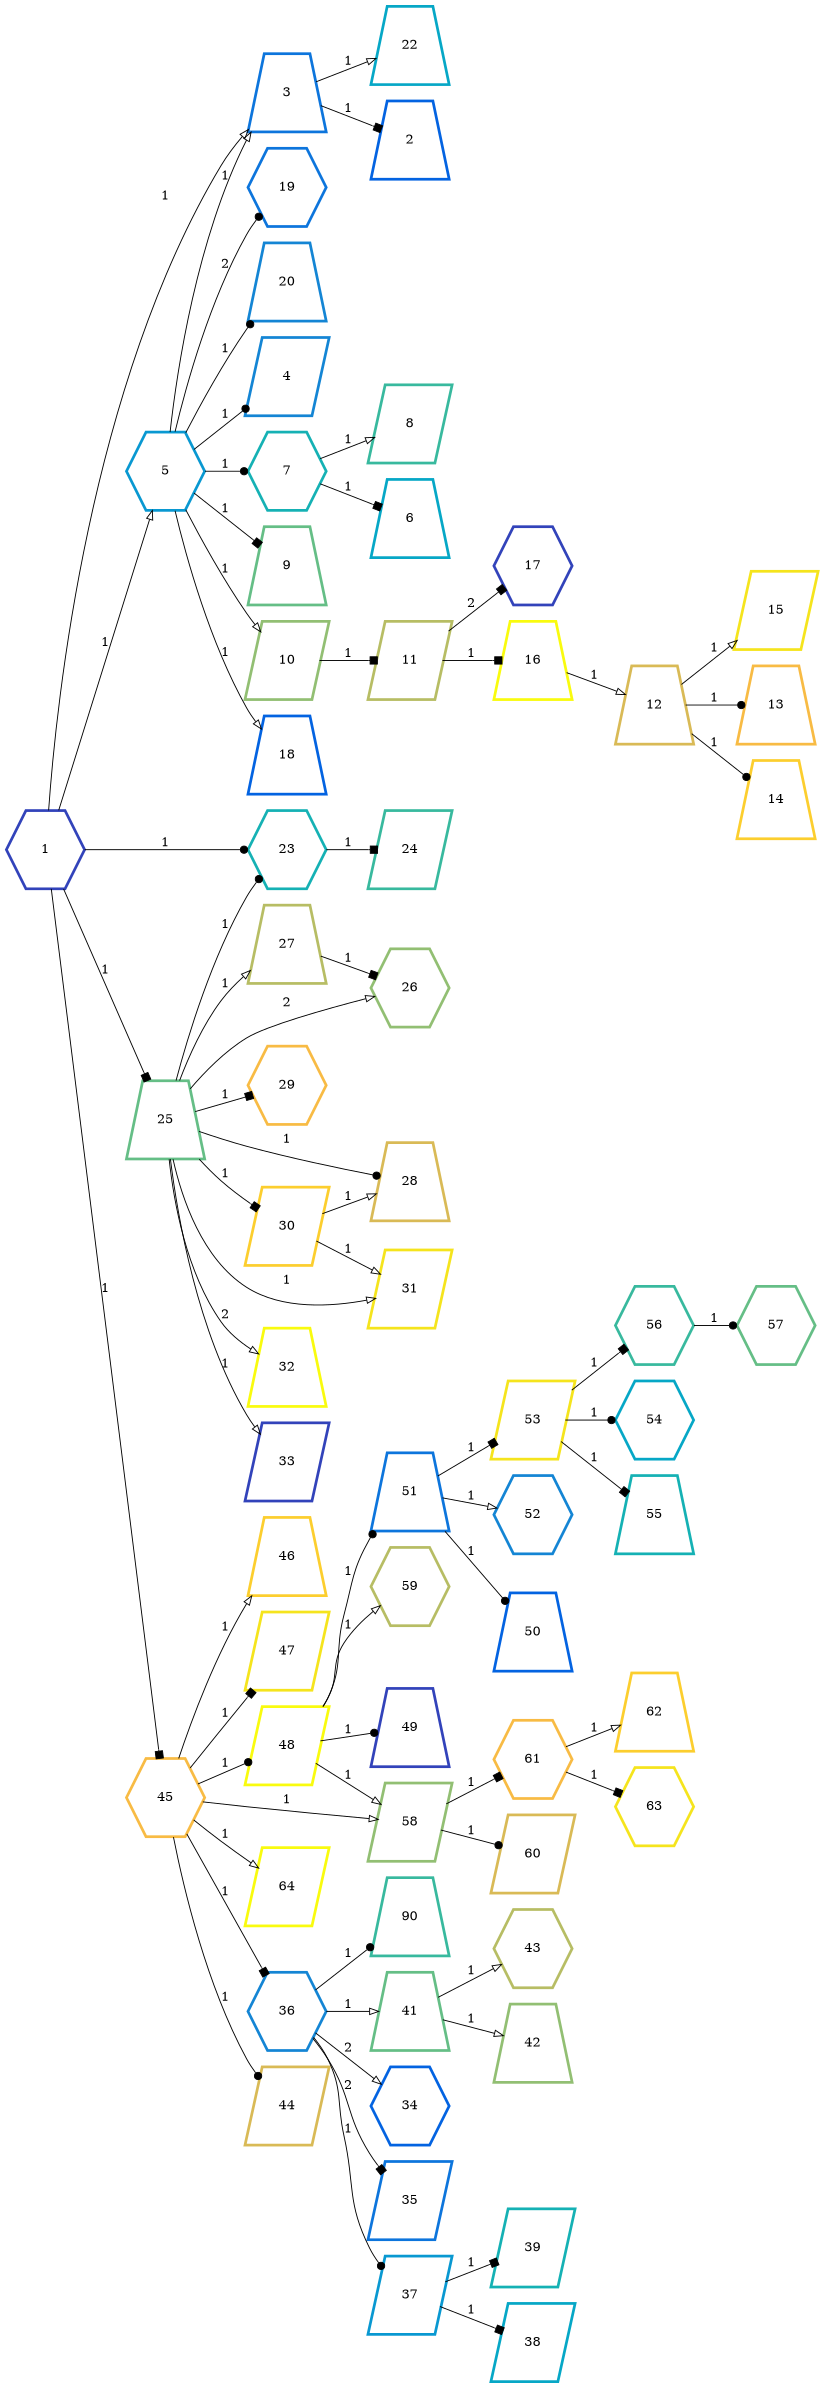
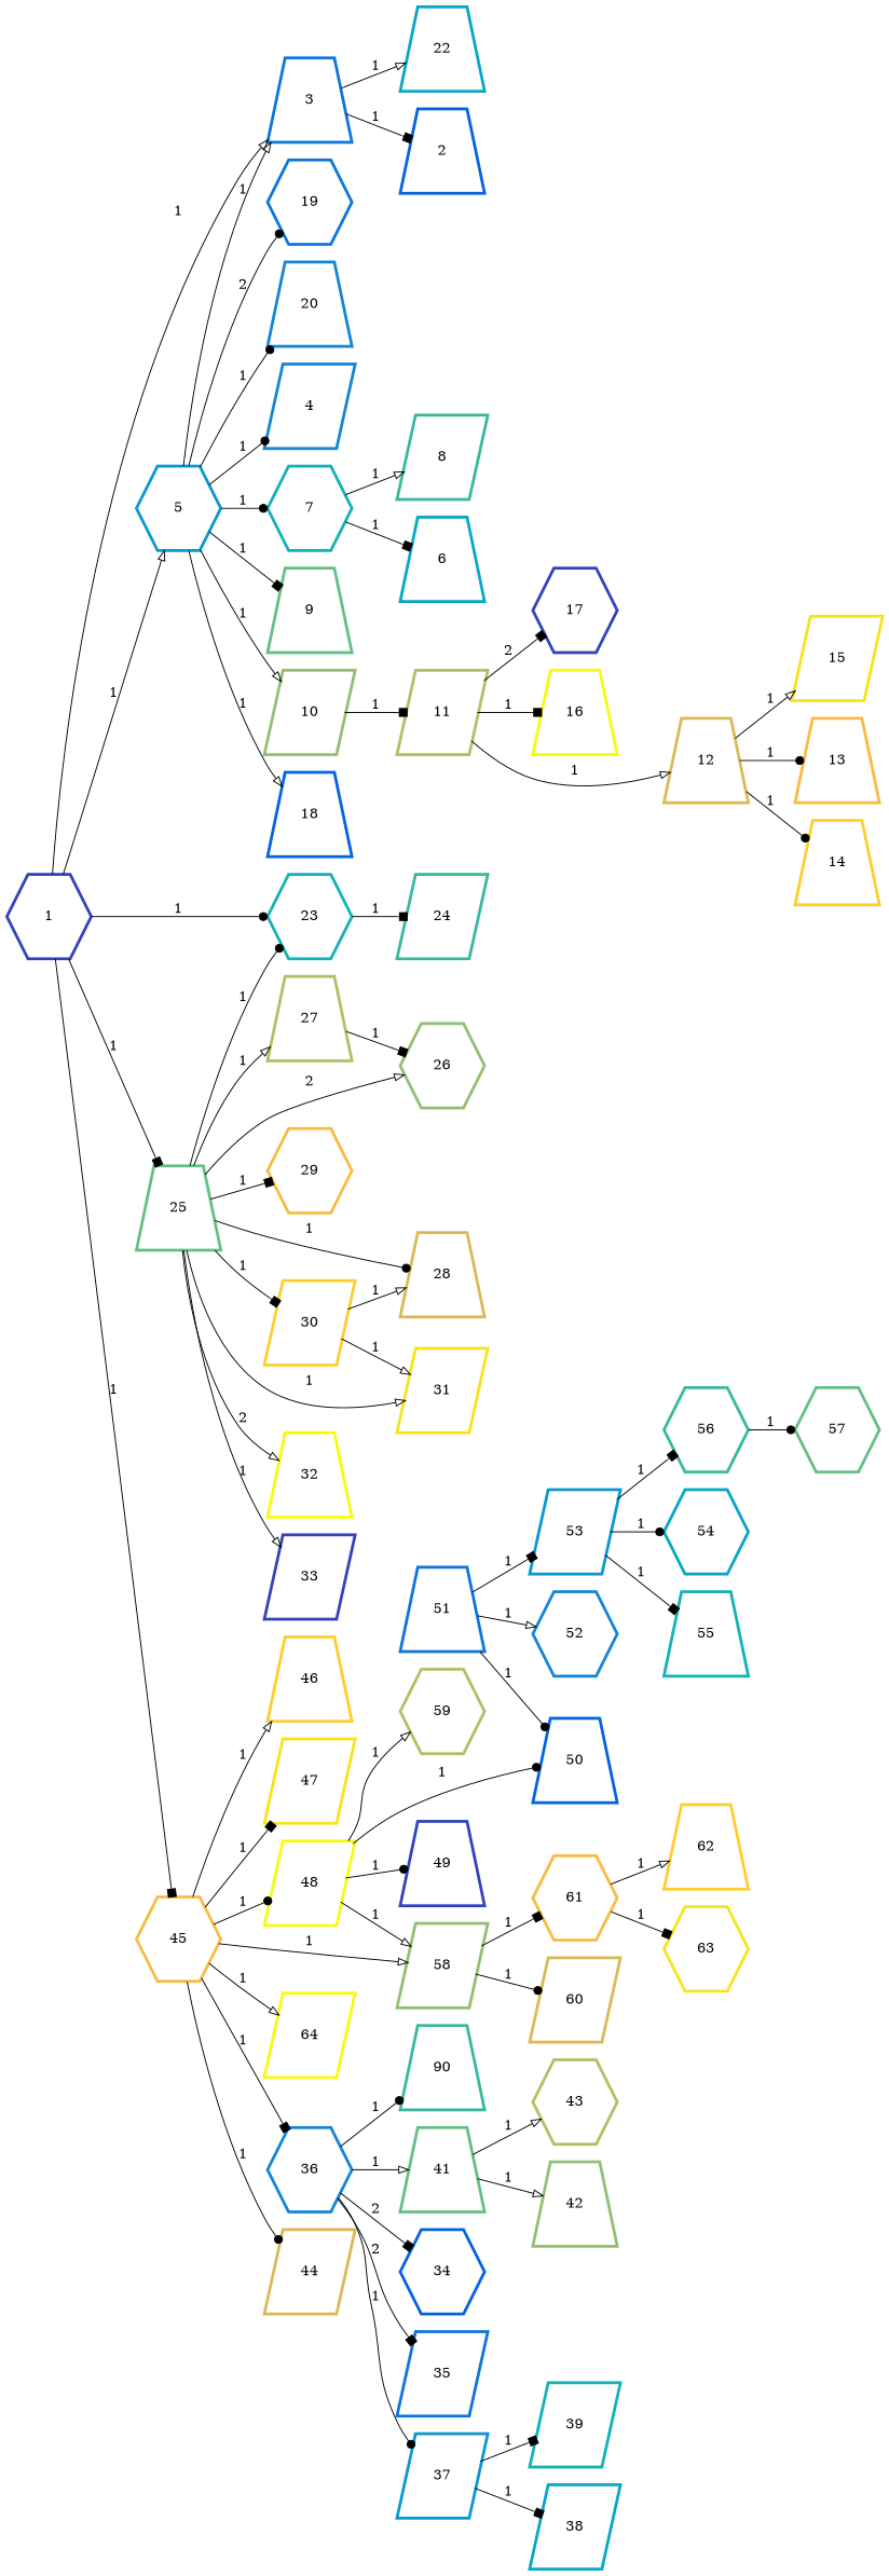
  digraph {
    rankdir=LR
    node [color="#3243BA" penwidth=3 shape=trapezium]
    edge [arrowhead=onormal color=black penwidth=1]
    n1 [height=1.2 label=1 shape=hexagon width=1.2]
    n2 [color="#0D75DC" height=1.2 label=3 width=1.2]
    n3 [color="#0998D1" height=1.2 label=5 shape=hexagon width=1.2]
    n4 [color="#15B1B4" height=1.2 label=23 shape=hexagon width=1.2]
    n5 [color="#65BE86" height=1.2 label=25 width=1.2]
    n6 [color="#F8BB44" height=1.2 label=45 shape=hexagon width=1.2]
    n7 [color="#0363E1" height=1.2 label=2 width=1.2]
    n8 [color="#06A7C6" height=1.2 label=22 width=1.2]
    n9 [color="#1485D4" height=1.2 label=4 shape=parallelogram width=1.2]
    n10 [color="#15B1B4" height=1.2 label=7 shape=hexagon width=1.2]
    n11 [color="#65BE86" height=1.2 label=9 width=1.2]
    n12 [color="#92BF73" height=1.2 label=10 shape=parallelogram width=1.2]
    n13 [color="#0363E1" height=1.2 label=18 width=1.2]
    n14 [color="#0D75DC" height=1.2 label=19 shape=hexagon width=1.2]
    n15 [color="#1485D4" height=1.2 label=20 width=1.2]
    n16 [color="#38B99E" height=1.2 label=24 shape=parallelogram width=1.2]
    n17 [color="#92BF73" height=1.2 label=26 shape=hexagon width=1.2]
    n18 [color="#B7BD64" height=1.2 label=27 width=1.2]
    n19 [color="#D9BA56" height=1.2 label=28 width=1.2]
    n20 [color="#F8BB44" height=1.2 label=29 shape=hexagon width=1.2]
    n21 [color="#FCCE2E" height=1.2 label=30 shape=parallelogram width=1.2]
    n22 [color="#F5E41D" height=1.2 label=31 shape=parallelogram width=1.2]
    n23 [color="#F9FB0E" height=1.2 label=32 width=1.2]
    n24 [height=1.2 label=33 shape=parallelogram width=1.2]
    n25 [color="#1485D4" height=1.2 label=36 shape=hexagon width=1.2]
    n26 [color="#D9BA56" height=1.2 label=44 shape=parallelogram width=1.2]
    n27 [color="#FCCE2E" height=1.2 label=46 width=1.2]
    n28 [color="#F5E41D" height=1.2 label=47 shape=parallelogram width=1.2]
    n29 [color="#F9FB0E" height=1.2 label=48 shape=parallelogram width=1.2]
    n30 [color="#92BF73" height=1.2 label=58 shape=parallelogram width=1.2]
    n31 [color="#F9FB0E" height=1.2 label=64 shape=parallelogram width=1.2]
    n32 [color="#06A7C6" height=1.2 label=6 width=1.2]
    n33 [color="#38B99E" height=1.2 label=8 shape=parallelogram width=1.2]
    n34 [color="#B7BD64" height=1.2 label=11 shape=parallelogram width=1.2]
    n35 [color="#D9BA56" height=1.2 label=12 width=1.2]
    n36 [color="#F9FB0E" height=1.2 label=16 width=1.2]
    n37 [height=1.2 label=17 shape=hexagon width=1.2]
    n38 [color="#F8BB44" height=1.2 label=13 width=1.2]
    n39 [color="#FCCE2E" height=1.2 label=14 width=1.2]
    n40 [color="#F5E41D" height=1.2 label=15 shape=parallelogram width=1.2]
    n41 [color="#0363E1" height=1.2 label=34 shape=hexagon width=1.2]
    n42 [color="#0D75DC" height=1.2 label=35 shape=parallelogram width=1.2]
    n43 [color="#0998D1" height=1.2 label=37 shape=parallelogram width=1.2]
    n44 [color="#38B99E" height=1.2 label=90 width=1.2]
    n45 [color="#65BE86" height=1.2 label=41 width=1.2]
    n46 [color="#06A7C6" height=1.2 label=38 shape=parallelogram width=1.2]
    n47 [color="#15B1B4" height=1.2 label=39 shape=parallelogram width=1.2]
    n48 [color="#92BF73" height=1.2 label=42 width=1.2]
    n49 [color="#B7BD64" height=1.2 label=43 shape=hexagon width=1.2]
    n50 [height=1.2 label=49 width=1.2]
    n51 [color="#0D75DC" height=1.2 label=51 width=1.2]
    n52 [color="#B7BD64" height=1.2 label=59 shape=hexagon width=1.2]
    n53 [color="#D9BA56" height=1.2 label=60 shape=parallelogram width=1.2]
    n54 [color="#F8BB44" height=1.2 label=61 shape=hexagon width=1.2]
    n55 [color="#0363E1" height=1.2 label=50 width=1.2]
    n56 [color="#1485D4" height=1.2 label=52 shape=hexagon width=1.2]
-   n57 [color="#F5E41D" height=1.2 label=53 shape=parallelogram width=1.2]
+   n57 [color="#0998D1" height=1.2 label=53 shape=parallelogram width=1.2]
    n58 [color="#06A7C6" height=1.2 label=54 shape=hexagon width=1.2]
    n59 [color="#15B1B4" height=1.2 label=55 width=1.2]
    n60 [color="#38B99E" height=1.2 label=56 shape=hexagon width=1.2]
    n61 [color="#65BE86" height=1.2 label=57 shape=hexagon width=1.2]
    n62 [color="#FCCE2E" height=1.2 label=62 width=1.2]
    n63 [color="#F5E41D" height=1.2 label=63 shape=hexagon width=1.2]
    n1 -> n2 [label=1]
    n1 -> n3 [label=1]
    n1 -> n4 [arrowhead=dot label=1]
    n1 -> n5 [arrowhead=box label=1]
    n1 -> n6 [arrowhead=box label=1]
    n2 -> n7 [arrowhead=box label=1]
    n2 -> n8 [label=1]
    n3 -> n2 [label=1]
    n3 -> n9 [arrowhead=dot label=1]
    n3 -> n10 [arrowhead=dot label=1]
    n3 -> n11 [arrowhead=box label=1]
    n3 -> n12 [label=1]
    n3 -> n13 [label=1]
    n3 -> n14 [arrowhead=dot label=2]
    n3 -> n15 [arrowhead=dot label=1]
    n4 -> n16 [arrowhead=box label=1]
    n5 -> n4 [arrowhead=dot label=1]
    n5 -> n17 [label=2]
    n5 -> n18 [label=1]
    n5 -> n19 [arrowhead=dot label=1]
    n5 -> n20 [arrowhead=box label=1]
    n5 -> n21 [arrowhead=box label=1]
    n5 -> n22 [label=1]
    n5 -> n23 [label=2]
    n5 -> n24 [label=1]
    n6 -> n25 [arrowhead=box label=1]
    n6 -> n26 [arrowhead=dot label=1]
    n6 -> n27 [label=1]
    n6 -> n28 [arrowhead=box label=1]
    n6 -> n29 [arrowhead=dot label=1]
    n6 -> n30 [label=1]
    n6 -> n31 [label=1]
    n10 -> n32 [arrowhead=box label=1]
    n10 -> n33 [label=1]
    n12 -> n34 [arrowhead=box label=1]
    n18 -> n17 [arrowhead=box label=1]
    n21 -> n19 [label=1]
    n21 -> n22 [label=1]
-   n25 -> n41 [label=2]
+   n25 -> n41 [arrowhead=box label=2]
    n25 -> n42 [arrowhead=box label=2]
    n25 -> n43 [arrowhead=dot label=1]
    n25 -> n44 [arrowhead=dot label=1]
    n25 -> n45 [label=1]
    n29 -> n30 [label=1]
    n29 -> n50 [arrowhead=dot label=1]
-   n29 -> n51 [arrowhead=dot label=1]
+   n29 -> n55 [arrowhead=dot label=1]
    n29 -> n52 [label=1]
    n30 -> n53 [arrowhead=dot label=1]
    n30 -> n54 [arrowhead=box label=1]
-   n36 -> n35 [label=1]
+   n34 -> n35 [label=1]
    n34 -> n36 [arrowhead=box label=1]
    n34 -> n37 [arrowhead=box label=2]
    n35 -> n38 [arrowhead=dot label=1]
    n35 -> n39 [arrowhead=dot label=1]
    n35 -> n40 [label=1]
    n43 -> n46 [arrowhead=box label=1]
    n43 -> n47 [arrowhead=box label=1]
    n45 -> n48 [label=1]
    n45 -> n49 [label=1]
    n51 -> n55 [arrowhead=dot label=1]
    n51 -> n56 [label=1]
    n51 -> n57 [arrowhead=box label=1]
    n54 -> n62 [label=1]
    n54 -> n63 [arrowhead=box label=1]
    n57 -> n58 [arrowhead=dot label=1]
    n57 -> n59 [arrowhead=box label=1]
    n57 -> n60 [arrowhead=box label=1]
    n60 -> n61 [arrowhead=dot label=1]
  }
